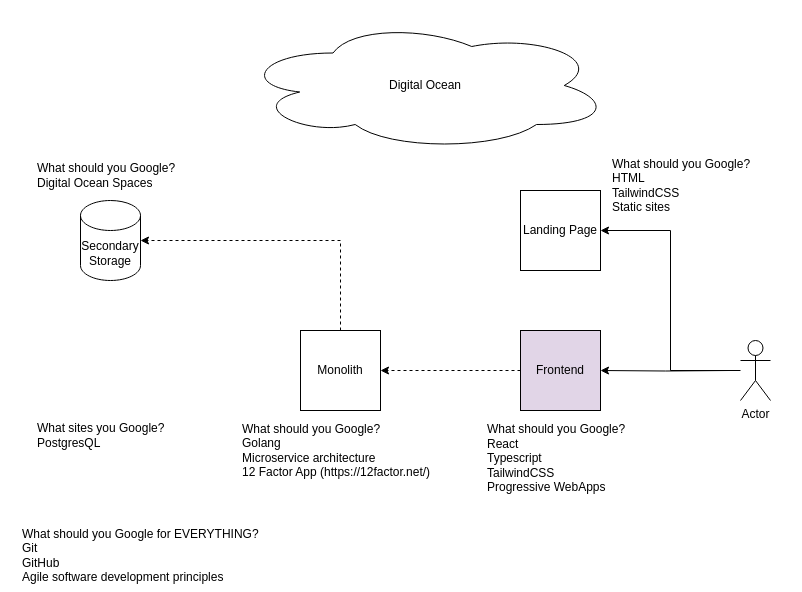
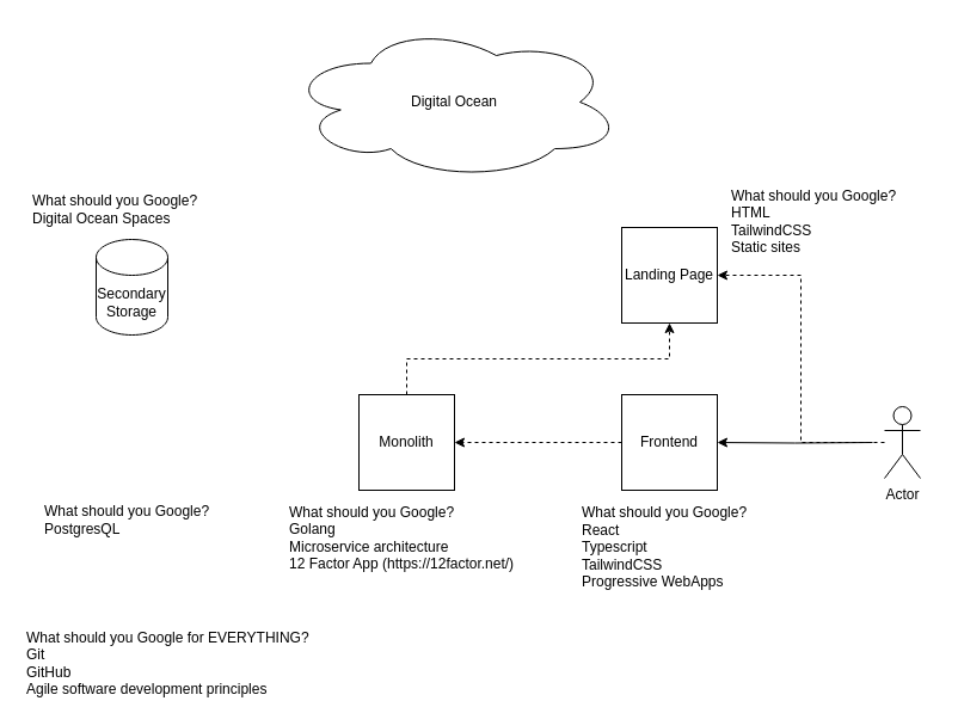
  <mxCell id="0" />
  <mxCell id="1" parent="0" />
- <mxCell id="2" style="edgeStyle=orthogonalEdgeStyle;rounded=0;orthogonalLoop=1;jettySize=auto;html=1;exitX=0.5;exitY=0;exitDx=0;exitDy=0;entryX=1;entryY=0.5;entryDx=0;entryDy=0;entryPerimeter=0;dashed=1;" edge="1" parent="1" source="3" target="13"><mxGeometry relative="1" as="geometry" /></mxCell>
+ <mxCell id="2" style="edgeStyle=orthogonalEdgeStyle;rounded=0;orthogonalLoop=1;jettySize=auto;html=1;exitX=0.5;exitY=0;exitDx=0;exitDy=0;dashed=1;" edge="1" parent="1" source="3" target="14"><mxGeometry relative="1" as="geometry" /></mxCell>
  <mxCell id="3" value="Monolith" style="whiteSpace=wrap;html=1;aspect=fixed;" vertex="1" parent="1"><mxGeometry x="300" y="330" width="80" height="80" as="geometry" /></mxCell>
  <mxCell id="4" style="edgeStyle=orthogonalEdgeStyle;rounded=0;orthogonalLoop=1;jettySize=auto;html=1;exitX=0;exitY=0.5;exitDx=0;exitDy=0;entryX=1;entryY=0.5;entryDx=0;entryDy=0;dashed=1;" edge="1" parent="1" source="5" target="3"><mxGeometry relative="1" as="geometry" /></mxCell>
- <mxCell id="5" value="Frontend" style="whiteSpace=wrap;html=1;aspect=fixed;fillColor=#e1d5e7;" vertex="1" parent="1"><mxGeometry x="520" y="330" width="80" height="80" as="geometry" /></mxCell>
+ <mxCell id="5" value="Frontend" style="whiteSpace=wrap;html=1;aspect=fixed;" vertex="1" parent="1"><mxGeometry x="520" y="330" width="80" height="80" as="geometry" /></mxCell>
  <mxCell id="6" style="edgeStyle=orthogonalEdgeStyle;rounded=0;orthogonalLoop=1;jettySize=auto;html=1;exitX=0;exitY=0.333;exitDx=0;exitDy=0;exitPerimeter=0;entryX=1;entryY=0.5;entryDx=0;entryDy=0;" edge="1" parent="1" target="5"><mxGeometry relative="1" as="geometry"><mxPoint x="730" y="370" as="sourcePoint" /></mxGeometry></mxCell>
- <mxCell id="7" value="What sites you Google?&lt;br&gt;PostgresQL" style="text;html=1;align=left;verticalAlign=middle;resizable=0;points=[];autosize=1;strokeColor=none;fillColor=none;" vertex="1" parent="1"><mxGeometry x="35" y="420" width="150" height="30" as="geometry" /></mxCell>
+ <mxCell id="7" value="What should you Google?&lt;br&gt;PostgresQL" style="text;html=1;align=left;verticalAlign=middle;resizable=0;points=[];autosize=1;strokeColor=none;fillColor=none;" vertex="1" parent="1"><mxGeometry x="35" y="420" width="150" height="30" as="geometry" /></mxCell>
  <mxCell id="8" value="&lt;div&gt;What should you Google?&lt;/div&gt;&lt;div&gt;Golang&lt;br&gt;Microservice architecture&lt;/div&gt;&lt;div&gt;12 Factor App (https://12factor.net/)&lt;br&gt;&lt;/div&gt;" style="text;html=1;align=left;verticalAlign=middle;resizable=0;points=[];autosize=1;strokeColor=none;fillColor=none;" vertex="1" parent="1"><mxGeometry x="240" y="420" width="200" height="60" as="geometry" /></mxCell>
  <mxCell id="9" value="&lt;div&gt;What should you Google?&lt;/div&gt;&lt;div&gt;React&lt;/div&gt;&lt;div&gt;Typescript&lt;/div&gt;&lt;div&gt;TailwindCSS&lt;/div&gt;&lt;div&gt;Progressive WebApps&lt;/div&gt;&lt;div&gt;&lt;br&gt;&lt;/div&gt;" style="text;html=1;align=left;verticalAlign=middle;resizable=0;points=[];autosize=1;strokeColor=none;fillColor=none;" vertex="1" parent="1"><mxGeometry x="485" y="420" width="150" height="90" as="geometry" /></mxCell>
- <mxCell id="10" style="edgeStyle=orthogonalEdgeStyle;rounded=0;orthogonalLoop=1;jettySize=auto;html=1;entryX=1;entryY=0.5;entryDx=0;entryDy=0;" edge="1" parent="1" source="11" target="14"><mxGeometry relative="1" as="geometry" /></mxCell>
+ <mxCell id="10" style="edgeStyle=orthogonalEdgeStyle;rounded=0;orthogonalLoop=1;jettySize=auto;html=1;entryX=1;entryY=0.5;entryDx=0;entryDy=0;dashed=1;" edge="1" parent="1" source="11" target="14"><mxGeometry relative="1" as="geometry" /></mxCell>
  <mxCell id="11" value="Actor" style="shape=umlActor;verticalLabelPosition=bottom;verticalAlign=top;html=1;outlineConnect=0;" vertex="1" parent="1"><mxGeometry x="740" y="340" width="30" height="60" as="geometry" /></mxCell>
- <mxCell id="12" value="Digital Ocean" style="ellipse;shape=cloud;whiteSpace=wrap;html=1;" vertex="1" parent="1"><mxGeometry x="240" y="20" width="370" height="130" as="geometry" /></mxCell>
+ <mxCell id="12" value="Digital Ocean" style="ellipse;shape=cloud;whiteSpace=wrap;html=1;" vertex="1" parent="1"><mxGeometry x="240" y="20" width="280" height="130" as="geometry" /></mxCell>
  <mxCell id="13" value="Secondary Storage" style="shape=cylinder3;whiteSpace=wrap;html=1;boundedLbl=1;backgroundOutline=1;size=15;" vertex="1" parent="1"><mxGeometry x="80" y="200" width="60" height="80" as="geometry" /></mxCell>
  <mxCell id="14" value="Landing Page" style="whiteSpace=wrap;html=1;aspect=fixed;" vertex="1" parent="1"><mxGeometry x="520" y="190" width="80" height="80" as="geometry" /></mxCell>
- <mxCell id="15" value="&lt;div&gt;What should you Google?&lt;/div&gt;&lt;div&gt;Digital Ocean Spaces&lt;br&gt;&lt;/div&gt;" style="text;html=1;align=left;verticalAlign=middle;resizable=0;points=[];autosize=1;strokeColor=none;fillColor=none;" vertex="1" parent="1"><mxGeometry x="35" y="160" width="150" height="30" as="geometry" /></mxCell>
+ <mxCell id="15" value="&lt;div&gt;What should you Google?&lt;/div&gt;&lt;div&gt;Digital Ocean Spaces&lt;br&gt;&lt;/div&gt;" style="text;html=1;align=left;verticalAlign=middle;resizable=0;points=[];autosize=1;strokeColor=none;fillColor=none;" vertex="1" parent="1"><mxGeometry x="25" y="160" width="150" height="30" as="geometry" /></mxCell>
  <mxCell id="16" value="&lt;div&gt;What should you Google?&lt;/div&gt;&lt;div&gt;HTML&lt;/div&gt;&lt;div&gt;TailwindCSS&lt;/div&gt;&lt;div&gt;Static sites&lt;br&gt;&lt;/div&gt;" style="text;html=1;strokeColor=none;fillColor=none;align=left;verticalAlign=middle;whiteSpace=wrap;rounded=0;" vertex="1" parent="1"><mxGeometry x="610" y="170" width="170" height="30" as="geometry" /></mxCell>
  <mxCell id="17" value="&lt;div&gt;What should you Google for EVERYTHING?&lt;/div&gt;&lt;div&gt;Git&lt;/div&gt;&lt;div&gt;GitHub&lt;/div&gt;&lt;div&gt;Agile software development principles&lt;br&gt;&lt;/div&gt;" style="text;html=1;strokeColor=none;fillColor=none;align=left;verticalAlign=middle;whiteSpace=wrap;rounded=0;" vertex="1" parent="1"><mxGeometry x="20" y="540" width="295" height="30" as="geometry" /></mxCell>
